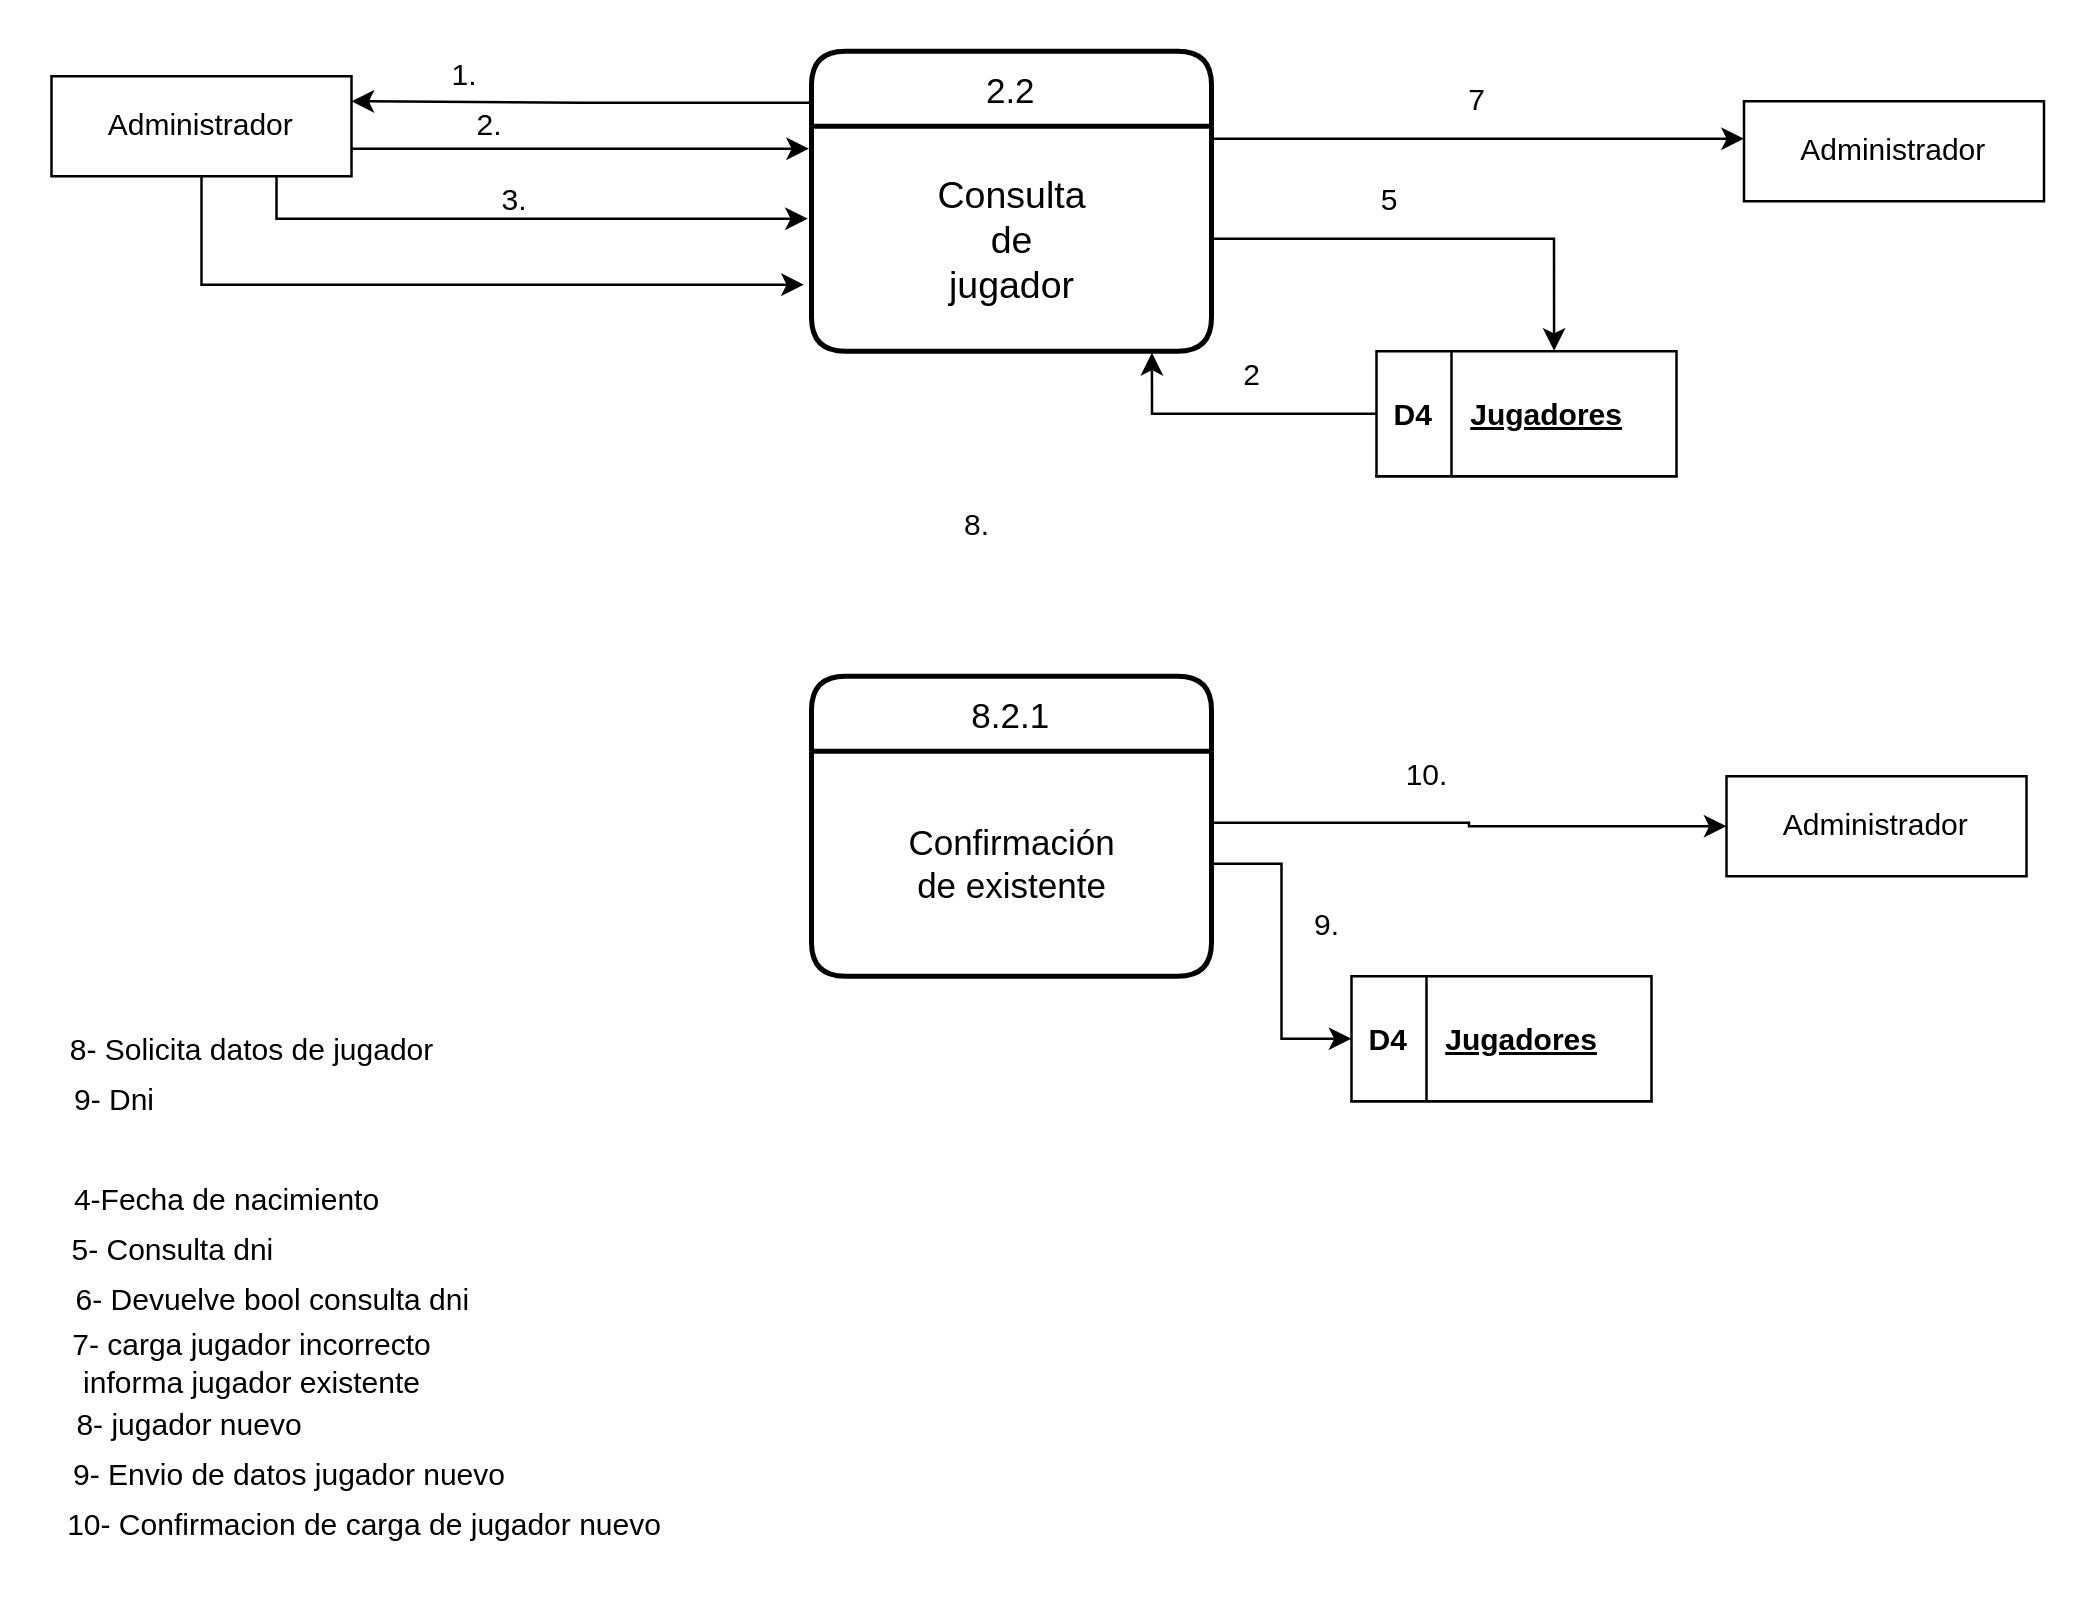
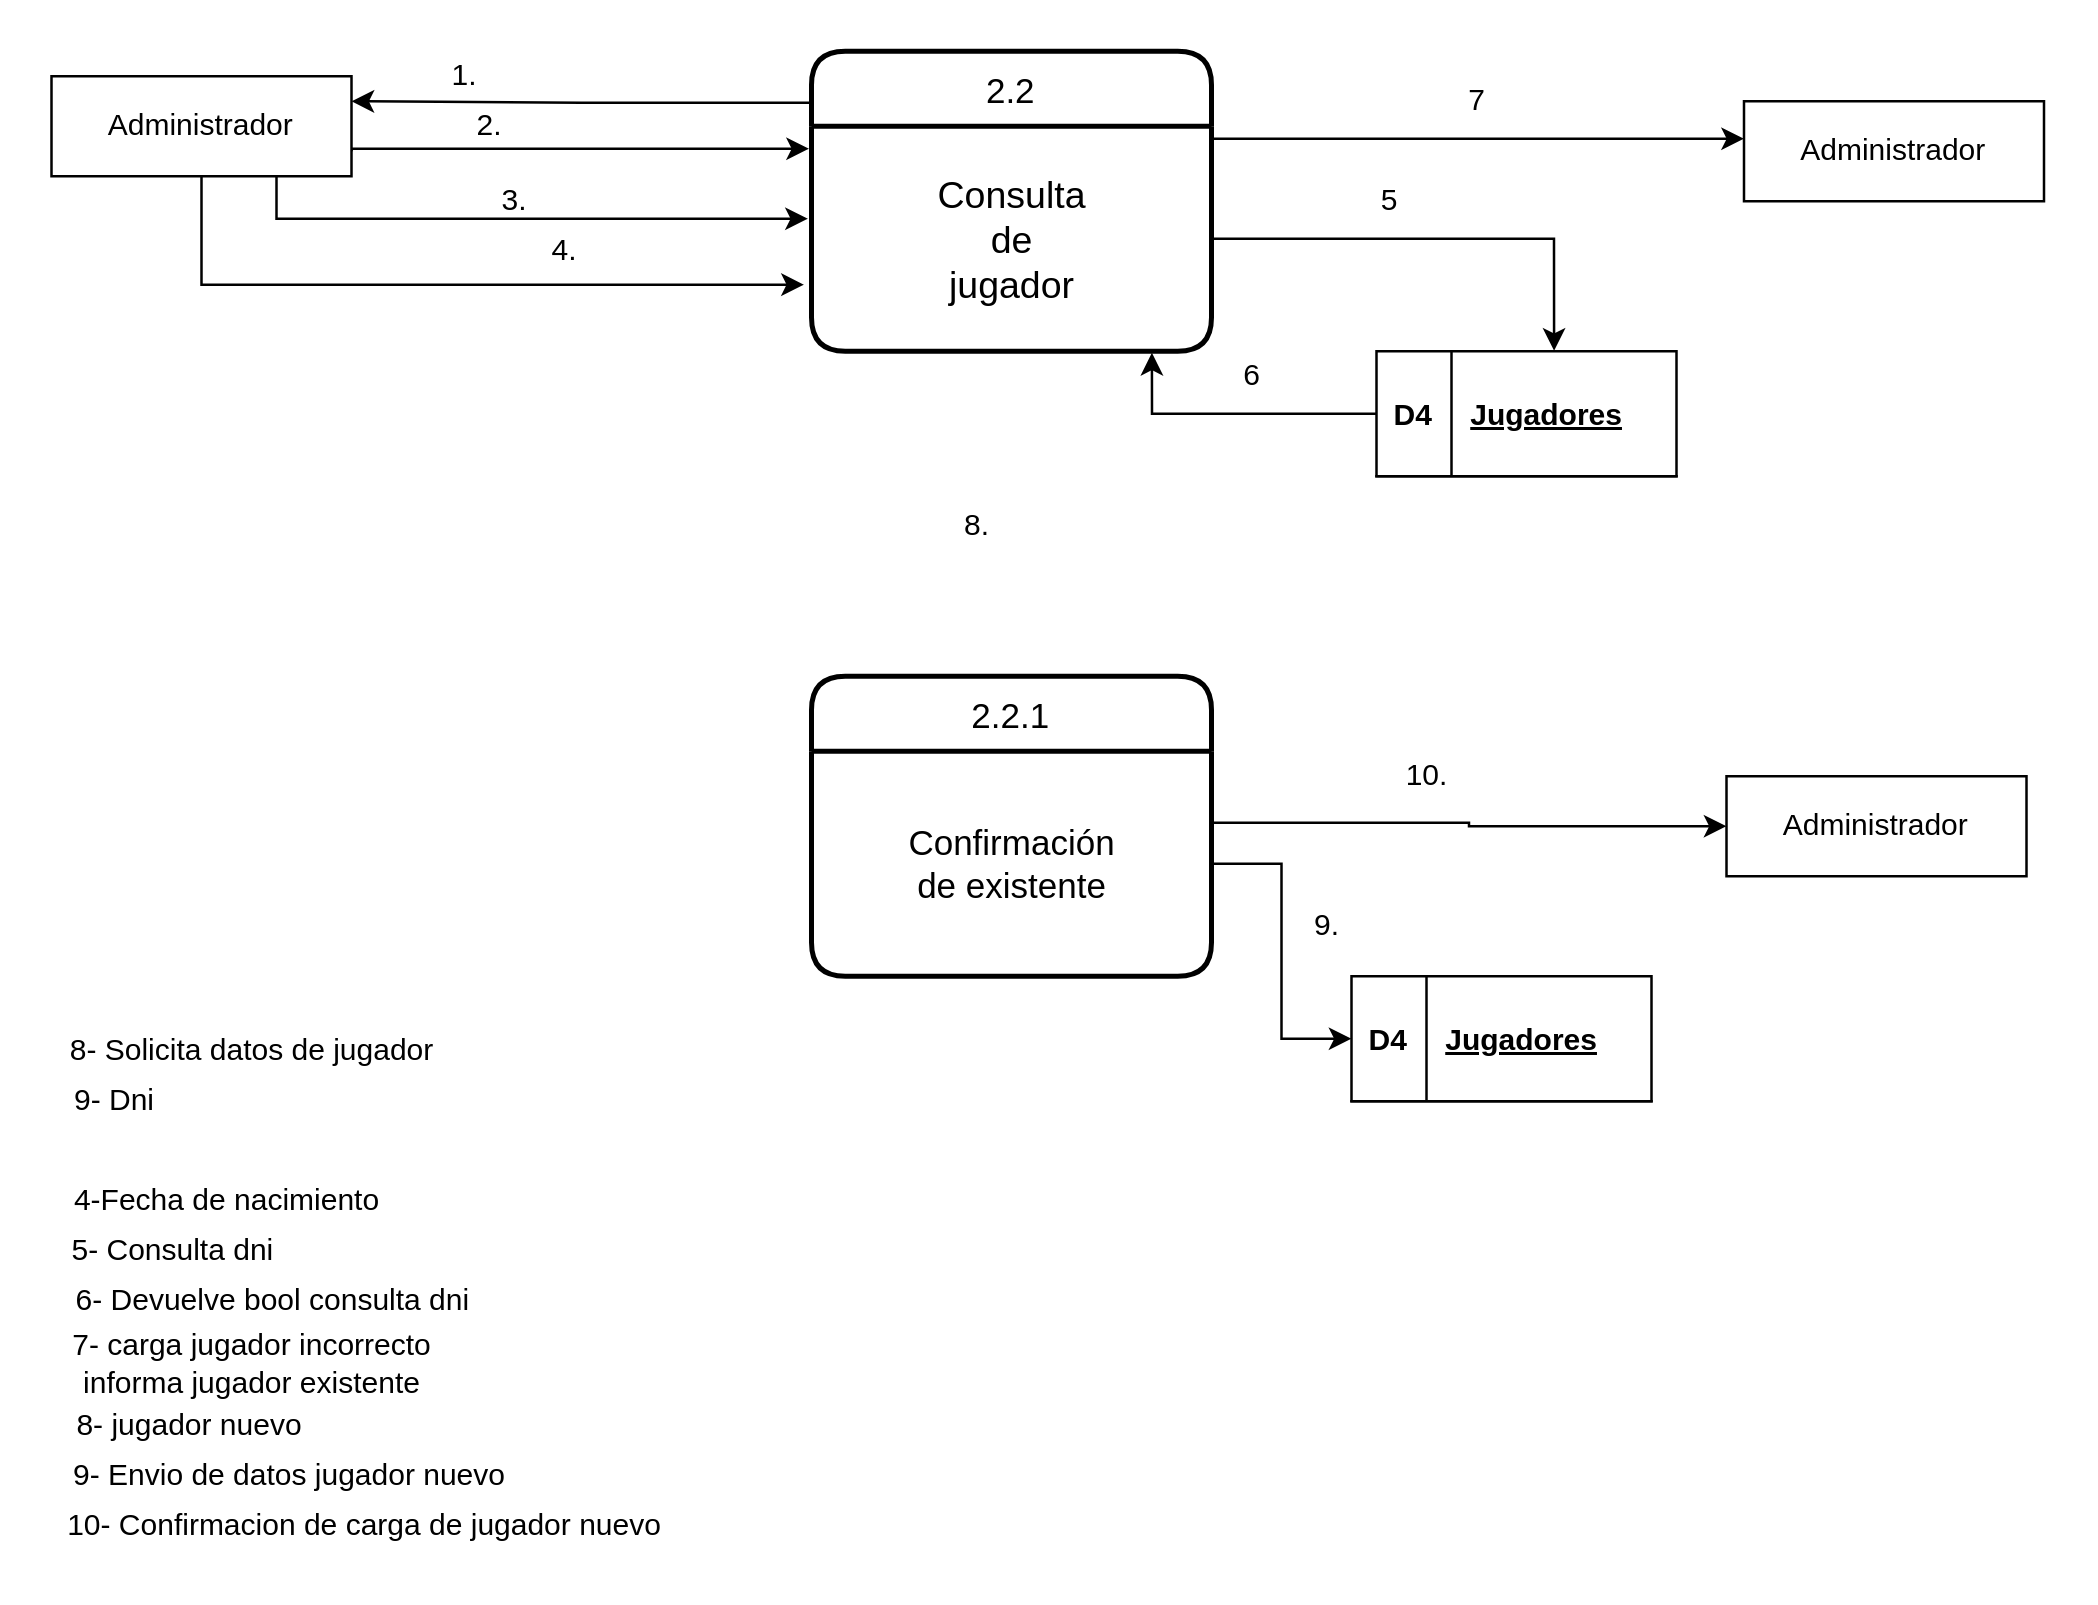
  <mxCell id="0" />
  <mxCell id="1" parent="0" />
  <mxCell id="2" style="edgeStyle=orthogonalEdgeStyle;rounded=0;orthogonalLoop=1;jettySize=auto;html=1;exitX=0.996;exitY=0.056;exitDx=0;exitDy=0;exitPerimeter=0;" parent="1" source="4" edge="1"><mxGeometry relative="1" as="geometry"><mxPoint x="697" y="55" as="targetPoint" /><Array as="points"><mxPoint x="697" y="55" /></Array></mxGeometry></mxCell>
  <mxCell id="3" value="2.2" style="swimlane;childLayout=stackLayout;horizontal=1;startSize=30;horizontalStack=0;rounded=1;fontSize=14;fontStyle=0;strokeWidth=2;resizeParent=0;resizeLast=1;shadow=0;dashed=0;align=center;" parent="1" vertex="1"><mxGeometry x="324" y="20" width="160" height="120" as="geometry" /></mxCell>
  <mxCell id="4" value="&lt;span style=&quot;font-size: 15px&quot;&gt;Consulta &lt;br&gt;de &lt;br&gt;jugador&lt;br&gt;&lt;/span&gt;" style="text;html=1;align=center;verticalAlign=middle;resizable=0;points=[];autosize=1;" parent="3" vertex="1"><mxGeometry y="30" width="160" height="90" as="geometry" /></mxCell>
  <mxCell id="5" value="" style="shape=table;startSize=0;container=1;collapsible=1;childLayout=tableLayout;fixedRows=1;rowLines=0;fontStyle=1;align=center;resizeLast=1;" parent="1" vertex="1"><mxGeometry x="550" y="140" width="120" height="50" as="geometry" /></mxCell>
  <mxCell id="6" value="" style="shape=partialRectangle;collapsible=0;dropTarget=0;pointerEvents=0;fillColor=none;top=0;left=0;bottom=1;right=0;points=[[0,0.5],[1,0.5]];portConstraint=eastwest;" parent="5" vertex="1"><mxGeometry width="120" height="50" as="geometry" /></mxCell>
  <mxCell id="7" value="D4" style="shape=partialRectangle;connectable=0;fillColor=none;top=0;left=0;bottom=0;right=0;fontStyle=1;overflow=hidden;" parent="6" vertex="1"><mxGeometry width="30" height="50" as="geometry" /></mxCell>
  <mxCell id="8" value="Jugadores" style="shape=partialRectangle;connectable=0;fillColor=none;top=0;left=0;bottom=0;right=0;align=left;spacingLeft=6;fontStyle=5;overflow=hidden;" parent="6" vertex="1"><mxGeometry x="30" width="90" height="50" as="geometry" /></mxCell>
  <mxCell id="9" style="edgeStyle=orthogonalEdgeStyle;rounded=0;orthogonalLoop=1;jettySize=auto;html=1;exitX=1;exitY=0.75;exitDx=0;exitDy=0;" parent="1" source="12" edge="1"><mxGeometry relative="1" as="geometry"><mxPoint x="323" y="59" as="targetPoint" /><Array as="points"><mxPoint x="140" y="59" /></Array></mxGeometry></mxCell>
  <mxCell id="10" style="edgeStyle=orthogonalEdgeStyle;rounded=0;orthogonalLoop=1;jettySize=auto;html=1;exitX=0.75;exitY=1;exitDx=0;exitDy=0;entryX=-0.009;entryY=0.411;entryDx=0;entryDy=0;entryPerimeter=0;" parent="1" source="12" target="4" edge="1"><mxGeometry relative="1" as="geometry"><Array as="points"><mxPoint x="110" y="87" /></Array></mxGeometry></mxCell>
  <mxCell id="11" style="edgeStyle=orthogonalEdgeStyle;rounded=0;orthogonalLoop=1;jettySize=auto;html=1;entryX=-0.019;entryY=0.704;entryDx=0;entryDy=0;entryPerimeter=0;exitX=0.5;exitY=1;exitDx=0;exitDy=0;" edge="1" parent="1" source="12" target="4"><mxGeometry relative="1" as="geometry" /></mxCell>
  <mxCell id="12" value="Administrador" style="rounded=0;whiteSpace=wrap;html=1;" parent="1" vertex="1"><mxGeometry x="20" y="30" width="120" height="40" as="geometry" /></mxCell>
  <mxCell id="13" style="edgeStyle=orthogonalEdgeStyle;rounded=0;orthogonalLoop=1;jettySize=auto;html=1;entryX=1;entryY=0.25;entryDx=0;entryDy=0;exitX=-0.004;exitY=0.172;exitDx=0;exitDy=0;exitPerimeter=0;" parent="1" source="3" target="12" edge="1"><mxGeometry relative="1" as="geometry"><Array as="points"><mxPoint x="232" y="41" /></Array></mxGeometry></mxCell>
  <mxCell id="14" value="1." style="text;html=1;align=center;verticalAlign=middle;resizable=0;points=[];autosize=1;" parent="1" vertex="1"><mxGeometry x="170" y="20" width="30" height="20" as="geometry" /></mxCell>
  <mxCell id="15" value="2." style="text;html=1;align=center;verticalAlign=middle;resizable=0;points=[];autosize=1;" parent="1" vertex="1"><mxGeometry x="180" y="40" width="30" height="20" as="geometry" /></mxCell>
  <mxCell id="16" value="3." style="text;html=1;align=center;verticalAlign=middle;resizable=0;points=[];autosize=1;" parent="1" vertex="1"><mxGeometry x="190" y="70" width="30" height="20" as="geometry" /></mxCell>
  <mxCell id="17" style="edgeStyle=orthogonalEdgeStyle;rounded=0;orthogonalLoop=1;jettySize=auto;html=1;entryX=0.592;entryY=-0.004;entryDx=0;entryDy=0;entryPerimeter=0;" parent="1" source="4" target="6" edge="1"><mxGeometry relative="1" as="geometry" /></mxCell>
  <mxCell id="18" style="edgeStyle=orthogonalEdgeStyle;rounded=0;orthogonalLoop=1;jettySize=auto;html=1;exitX=0;exitY=0.5;exitDx=0;exitDy=0;entryX=0.851;entryY=1.007;entryDx=0;entryDy=0;entryPerimeter=0;" parent="1" source="6" target="4" edge="1"><mxGeometry relative="1" as="geometry" /></mxCell>
  <mxCell id="19" value="5" style="text;html=1;align=center;verticalAlign=middle;resizable=0;points=[];autosize=1;" parent="1" vertex="1"><mxGeometry x="545" y="70" width="20" height="20" as="geometry" /></mxCell>
- <mxCell id="20" value="2" style="text;html=1;align=center;verticalAlign=middle;resizable=0;points=[];autosize=1;" parent="1" vertex="1"><mxGeometry x="490" y="140" width="20" height="20" as="geometry" /></mxCell>
- <mxCell id="21" value="8.2.1" style="swimlane;childLayout=stackLayout;horizontal=1;startSize=30;horizontalStack=0;rounded=1;fontSize=14;fontStyle=0;strokeWidth=2;resizeParent=0;resizeLast=1;shadow=0;dashed=0;align=center;" parent="1" vertex="1"><mxGeometry x="324" y="270" width="160" height="120" as="geometry" /></mxCell>
+ <mxCell id="20" value="6" style="text;html=1;align=center;verticalAlign=middle;resizable=0;points=[];autosize=1;" parent="1" vertex="1"><mxGeometry x="490" y="140" width="20" height="20" as="geometry" /></mxCell>
+ <mxCell id="21" value="2.2.1" style="swimlane;childLayout=stackLayout;horizontal=1;startSize=30;horizontalStack=0;rounded=1;fontSize=14;fontStyle=0;strokeWidth=2;resizeParent=0;resizeLast=1;shadow=0;dashed=0;align=center;" parent="1" vertex="1"><mxGeometry x="324" y="270" width="160" height="120" as="geometry" /></mxCell>
  <mxCell id="22" value="&lt;span style=&quot;font-size: 14px&quot;&gt;Confirmación&lt;br&gt;de existente&lt;br&gt;&lt;/span&gt;" style="text;html=1;align=center;verticalAlign=middle;resizable=0;points=[];autosize=1;" parent="21" vertex="1"><mxGeometry y="30" width="160" height="90" as="geometry" /></mxCell>
  <mxCell id="23" value="8." style="text;html=1;align=center;verticalAlign=middle;resizable=0;points=[];autosize=1;" parent="1" vertex="1"><mxGeometry x="375" y="200" width="30" height="20" as="geometry" /></mxCell>
  <mxCell id="24" value="Administrador" style="rounded=0;whiteSpace=wrap;html=1;" parent="1" vertex="1"><mxGeometry x="697" y="40" width="120" height="40" as="geometry" /></mxCell>
  <mxCell id="25" value="7" style="text;html=1;align=center;verticalAlign=middle;resizable=0;points=[];autosize=1;" parent="1" vertex="1"><mxGeometry x="580" y="30" width="20" height="20" as="geometry" /></mxCell>
  <mxCell id="26" value="8- Solicita datos de jugador" style="text;html=1;align=center;verticalAlign=middle;resizable=0;points=[];autosize=1;" parent="1" vertex="1"><mxGeometry x="20" y="410" width="160" height="20" as="geometry" /></mxCell>
  <mxCell id="27" value="9- Dni&amp;nbsp; &amp;nbsp;" style="text;html=1;align=center;verticalAlign=middle;resizable=0;points=[];autosize=1;" parent="1" vertex="1"><mxGeometry x="20" y="430" width="60" height="20" as="geometry" /></mxCell>
  <mxCell id="28" value="5- Consulta dni&amp;nbsp;" style="text;html=1;align=center;verticalAlign=middle;resizable=0;points=[];autosize=1;" parent="1" vertex="1"><mxGeometry x="20" y="490" width="100" height="20" as="geometry" /></mxCell>
  <mxCell id="29" value="6- Devuelve bool consulta dni&amp;nbsp;" style="text;html=1;align=center;verticalAlign=middle;resizable=0;points=[];autosize=1;" parent="1" vertex="1"><mxGeometry x="20" y="510" width="180" height="20" as="geometry" /></mxCell>
  <mxCell id="30" value="7- carga jugador incorrecto &lt;br&gt;informa jugador existente" style="text;html=1;align=center;verticalAlign=middle;resizable=0;points=[];autosize=1;" parent="1" vertex="1"><mxGeometry x="20" y="530" width="160" height="30" as="geometry" /></mxCell>
  <mxCell id="31" value="8- jugador nuevo" style="text;html=1;align=center;verticalAlign=middle;resizable=0;points=[];autosize=1;" parent="1" vertex="1"><mxGeometry x="20" y="560" width="110" height="20" as="geometry" /></mxCell>
  <mxCell id="32" value="" style="shape=table;startSize=0;container=1;collapsible=1;childLayout=tableLayout;fixedRows=1;rowLines=0;fontStyle=1;align=center;resizeLast=1;" vertex="1" parent="1"><mxGeometry x="540" y="390" width="120" height="50" as="geometry" /></mxCell>
  <mxCell id="33" value="" style="shape=partialRectangle;collapsible=0;dropTarget=0;pointerEvents=0;fillColor=none;top=0;left=0;bottom=1;right=0;points=[[0,0.5],[1,0.5]];portConstraint=eastwest;" vertex="1" parent="32"><mxGeometry width="120" height="50" as="geometry" /></mxCell>
  <mxCell id="34" value="D4" style="shape=partialRectangle;connectable=0;fillColor=none;top=0;left=0;bottom=0;right=0;fontStyle=1;overflow=hidden;" vertex="1" parent="33"><mxGeometry width="30" height="50" as="geometry" /></mxCell>
  <mxCell id="35" value="Jugadores" style="shape=partialRectangle;connectable=0;fillColor=none;top=0;left=0;bottom=0;right=0;align=left;spacingLeft=6;fontStyle=5;overflow=hidden;" vertex="1" parent="33"><mxGeometry x="30" width="90" height="50" as="geometry" /></mxCell>
  <mxCell id="36" style="edgeStyle=orthogonalEdgeStyle;rounded=0;orthogonalLoop=1;jettySize=auto;html=1;" edge="1" parent="1" source="22" target="33"><mxGeometry relative="1" as="geometry" /></mxCell>
  <mxCell id="37" value="Administrador" style="rounded=0;whiteSpace=wrap;html=1;" vertex="1" parent="1"><mxGeometry x="690" y="310" width="120" height="40" as="geometry" /></mxCell>
  <mxCell id="38" style="edgeStyle=orthogonalEdgeStyle;rounded=0;orthogonalLoop=1;jettySize=auto;html=1;entryX=0;entryY=0.5;entryDx=0;entryDy=0;exitX=1.006;exitY=0.318;exitDx=0;exitDy=0;exitPerimeter=0;" edge="1" parent="1" source="22" target="37"><mxGeometry relative="1" as="geometry" /></mxCell>
  <mxCell id="39" value="4-Fecha de nacimiento" style="text;html=1;align=center;verticalAlign=middle;resizable=0;points=[];autosize=1;" vertex="1" parent="1"><mxGeometry x="20" y="470" width="140" height="20" as="geometry" /></mxCell>
+ <mxCell id="40" value="4." style="text;html=1;align=center;verticalAlign=middle;resizable=0;points=[];autosize=1;" vertex="1" parent="1"><mxGeometry x="210" y="90" width="30" height="20" as="geometry" /></mxCell>
  <mxCell id="41" value="9." style="text;html=1;align=center;verticalAlign=middle;resizable=0;points=[];autosize=1;" vertex="1" parent="1"><mxGeometry x="515" y="360" width="30" height="20" as="geometry" /></mxCell>
  <mxCell id="42" value="10." style="text;html=1;align=center;verticalAlign=middle;resizable=0;points=[];autosize=1;" vertex="1" parent="1"><mxGeometry x="555" y="300" width="30" height="20" as="geometry" /></mxCell>
  <mxCell id="43" value="9- Envio de datos jugador nuevo" style="text;html=1;align=center;verticalAlign=middle;resizable=0;points=[];autosize=1;" vertex="1" parent="1"><mxGeometry x="20" y="580" width="190" height="20" as="geometry" /></mxCell>
  <mxCell id="44" value="10- Confirmacion de carga de jugador nuevo" style="text;html=1;align=center;verticalAlign=middle;resizable=0;points=[];autosize=1;" vertex="1" parent="1"><mxGeometry x="20" y="600" width="250" height="20" as="geometry" /></mxCell>
